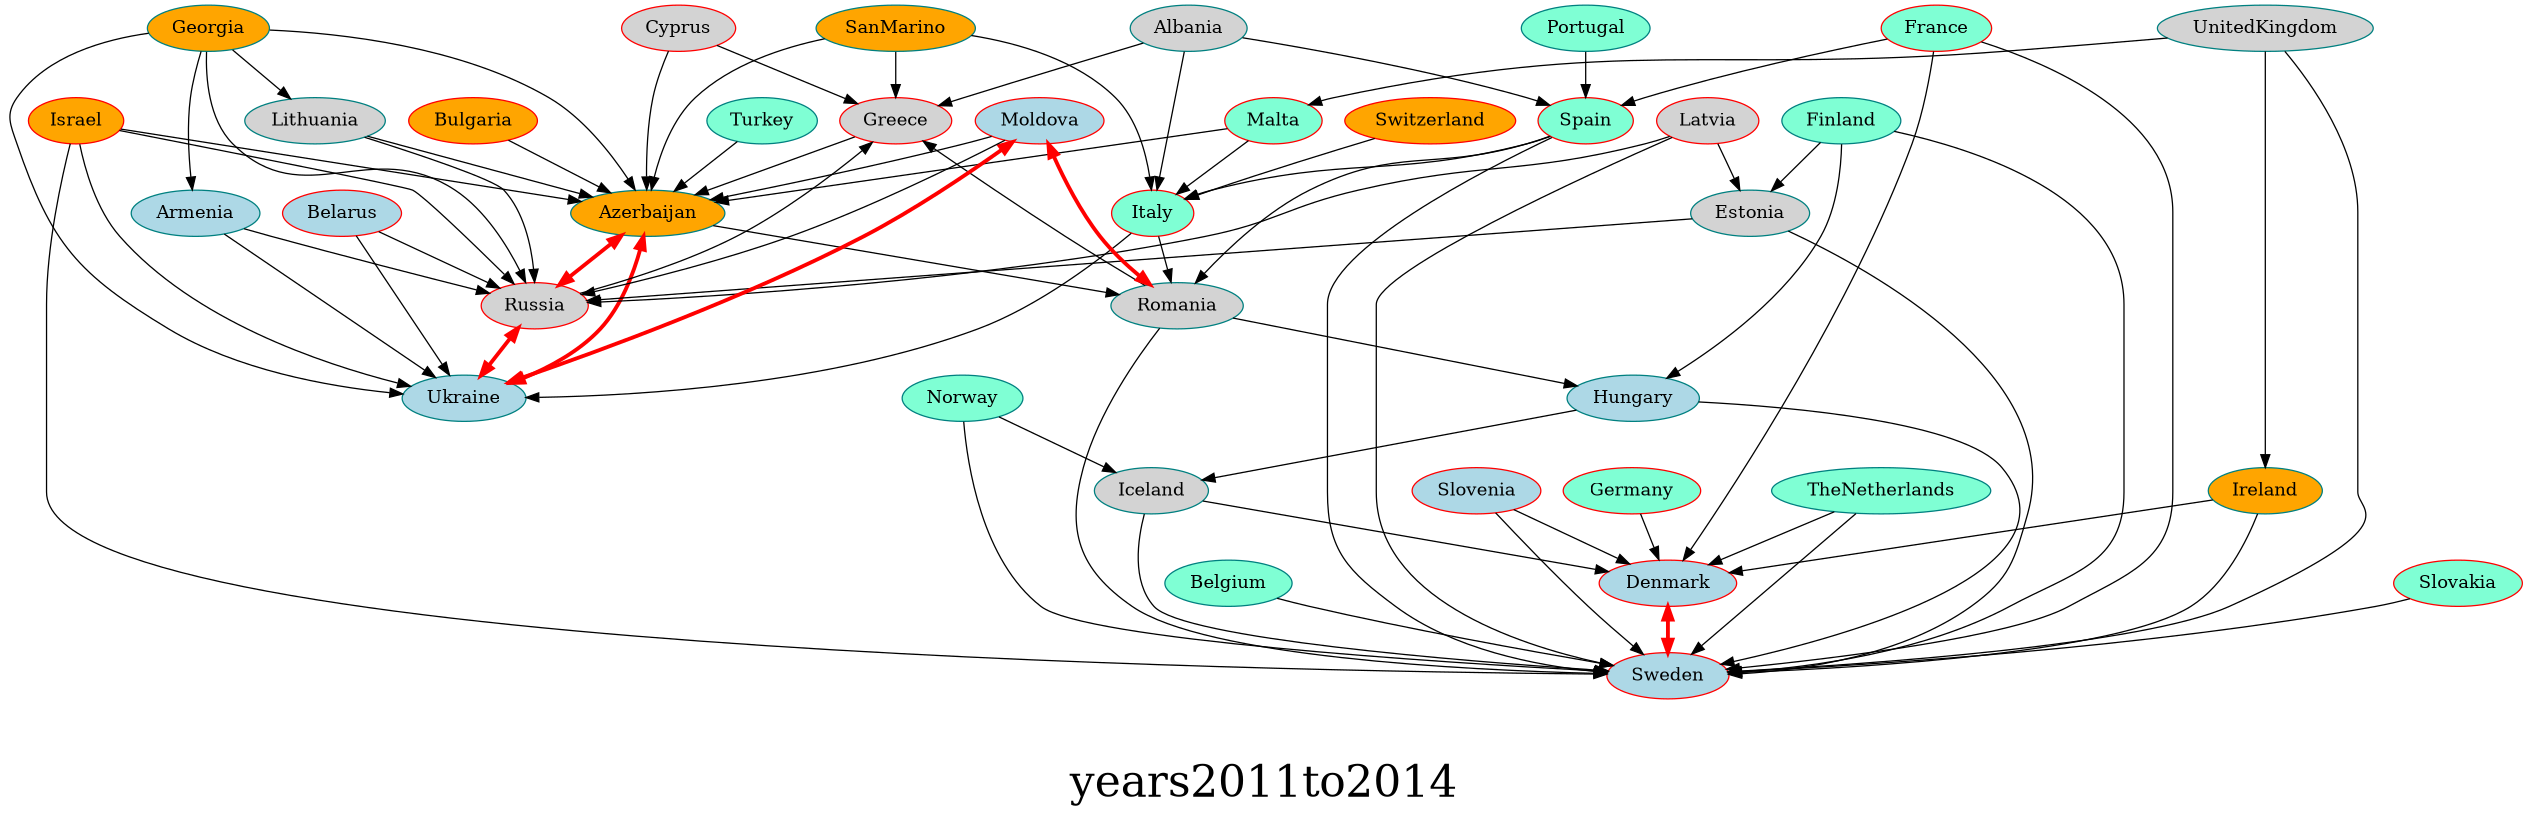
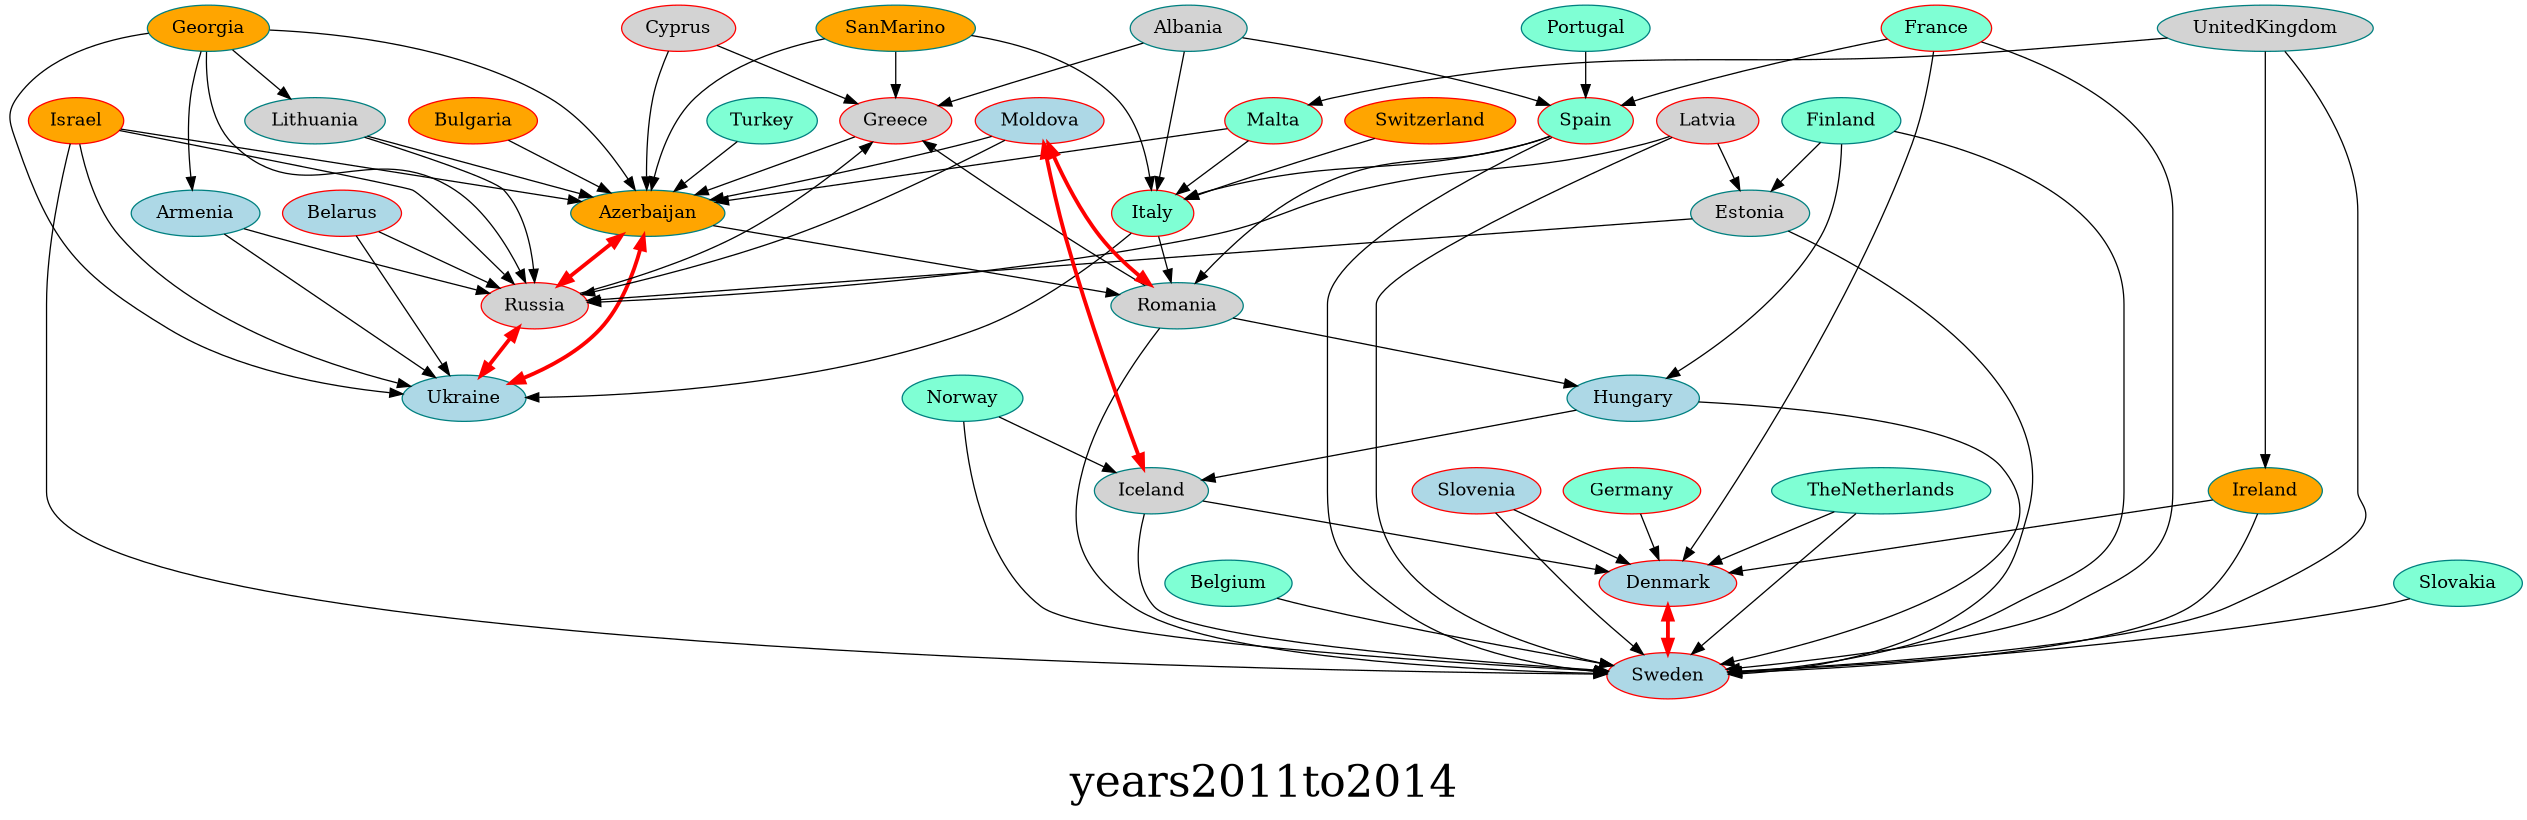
  digraph {
    fontsize=34
    label=years2011to2014
    node [color=teal fillcolor=aquamarine style=filled]
    Albania [fillcolor=lightgrey]
    Greece [color=red fillcolor=lightgrey]
    Italy [color=red]
    Spain [color=red]
    Azerbaijan [fillcolor=orange]
    Ukraine [fillcolor=lightblue]
    Romania [fillcolor=lightgrey]
    Sweden [color=red fillcolor=lightblue]
    Russia [color=red fillcolor=lightgrey]
    Hungary [fillcolor=lightblue]
    Armenia [fillcolor=lightblue]
    Iceland [fillcolor=lightgrey]
    Belarus [color=red fillcolor=lightblue]
    Belgium
    Bulgaria [color=red fillcolor=orange]
    Cyprus [color=red fillcolor=lightgrey]
    Denmark [color=red fillcolor=lightblue]
    Estonia [fillcolor=lightgrey]
    Finland
    France [color=red]
    Georgia [fillcolor=orange]
    Lithuania [fillcolor=lightgrey]
    Germany [color=red]
    Ireland [fillcolor=orange]
    Israel [color=red fillcolor=orange]
    Latvia [color=red fillcolor=lightgrey]
    Malta [color=red]
    Moldova [color=red fillcolor=lightblue]
    Norway
    Portugal
    SanMarino [fillcolor=orange]
    Slovenia [color=red fillcolor=lightblue]
    Switzerland [color=red fillcolor=orange]
    TheNetherlands
    Turkey
    UnitedKingdom [fillcolor=lightgrey]
-   Slovakia [color=red]
+   Slovakia
    Albania -> Greece
    Albania -> Italy
    Albania -> Spain
    Greece -> Azerbaijan
    Italy -> Ukraine
    Italy -> Romania
    Spain -> Italy
    Spain -> Romania
    Spain -> Sweden
    Azerbaijan -> Ukraine [color=red dir=both penwidth=3]
    Azerbaijan -> Romania
    Azerbaijan -> Russia [color=red dir=both penwidth=3]
    Romania -> Greece
    Romania -> Sweden
    Romania -> Hungary
    Russia -> Greece
    Russia -> Ukraine [color=red dir=both penwidth=3]
    Hungary -> Sweden
    Hungary -> Iceland
    Armenia -> Ukraine
    Armenia -> Russia
    Iceland -> Sweden
    Iceland -> Denmark
    Belarus -> Ukraine
    Belarus -> Russia
    Belgium -> Sweden
    Bulgaria -> Azerbaijan
    Cyprus -> Greece
    Cyprus -> Azerbaijan
    Denmark -> Sweden [color=red dir=both penwidth=3]
    Estonia -> Sweden
    Estonia -> Russia
    Finland -> Sweden
    Finland -> Hungary
    Finland -> Estonia
    France -> Spain
    France -> Sweden
    France -> Denmark
    Georgia -> Azerbaijan
    Georgia -> Ukraine
    Georgia -> Russia
    Georgia -> Armenia
    Georgia -> Lithuania
    Lithuania -> Azerbaijan
    Lithuania -> Russia
    Germany -> Denmark
    Ireland -> Sweden
    Ireland -> Denmark
    Israel -> Azerbaijan
    Israel -> Ukraine
    Israel -> Sweden
    Israel -> Russia
    Latvia -> Sweden
    Latvia -> Russia
    Latvia -> Estonia
    Malta -> Italy
    Malta -> Azerbaijan
    Moldova -> Azerbaijan
-   Moldova -> Ukraine [color=red dir=both penwidth=3]
+   Moldova -> Iceland [color=red dir=both penwidth=3]
    Moldova -> Romania [color=red dir=both penwidth=3]
    Moldova -> Russia
    Norway -> Sweden
    Norway -> Iceland
    Portugal -> Spain
    SanMarino -> Greece
    SanMarino -> Italy
    SanMarino -> Azerbaijan
    Slovenia -> Sweden
    Slovenia -> Denmark
    Switzerland -> Italy
    TheNetherlands -> Sweden
    TheNetherlands -> Denmark
    Turkey -> Azerbaijan
    UnitedKingdom -> Sweden
    UnitedKingdom -> Ireland
    UnitedKingdom -> Malta
    Slovakia -> Sweden
  }
